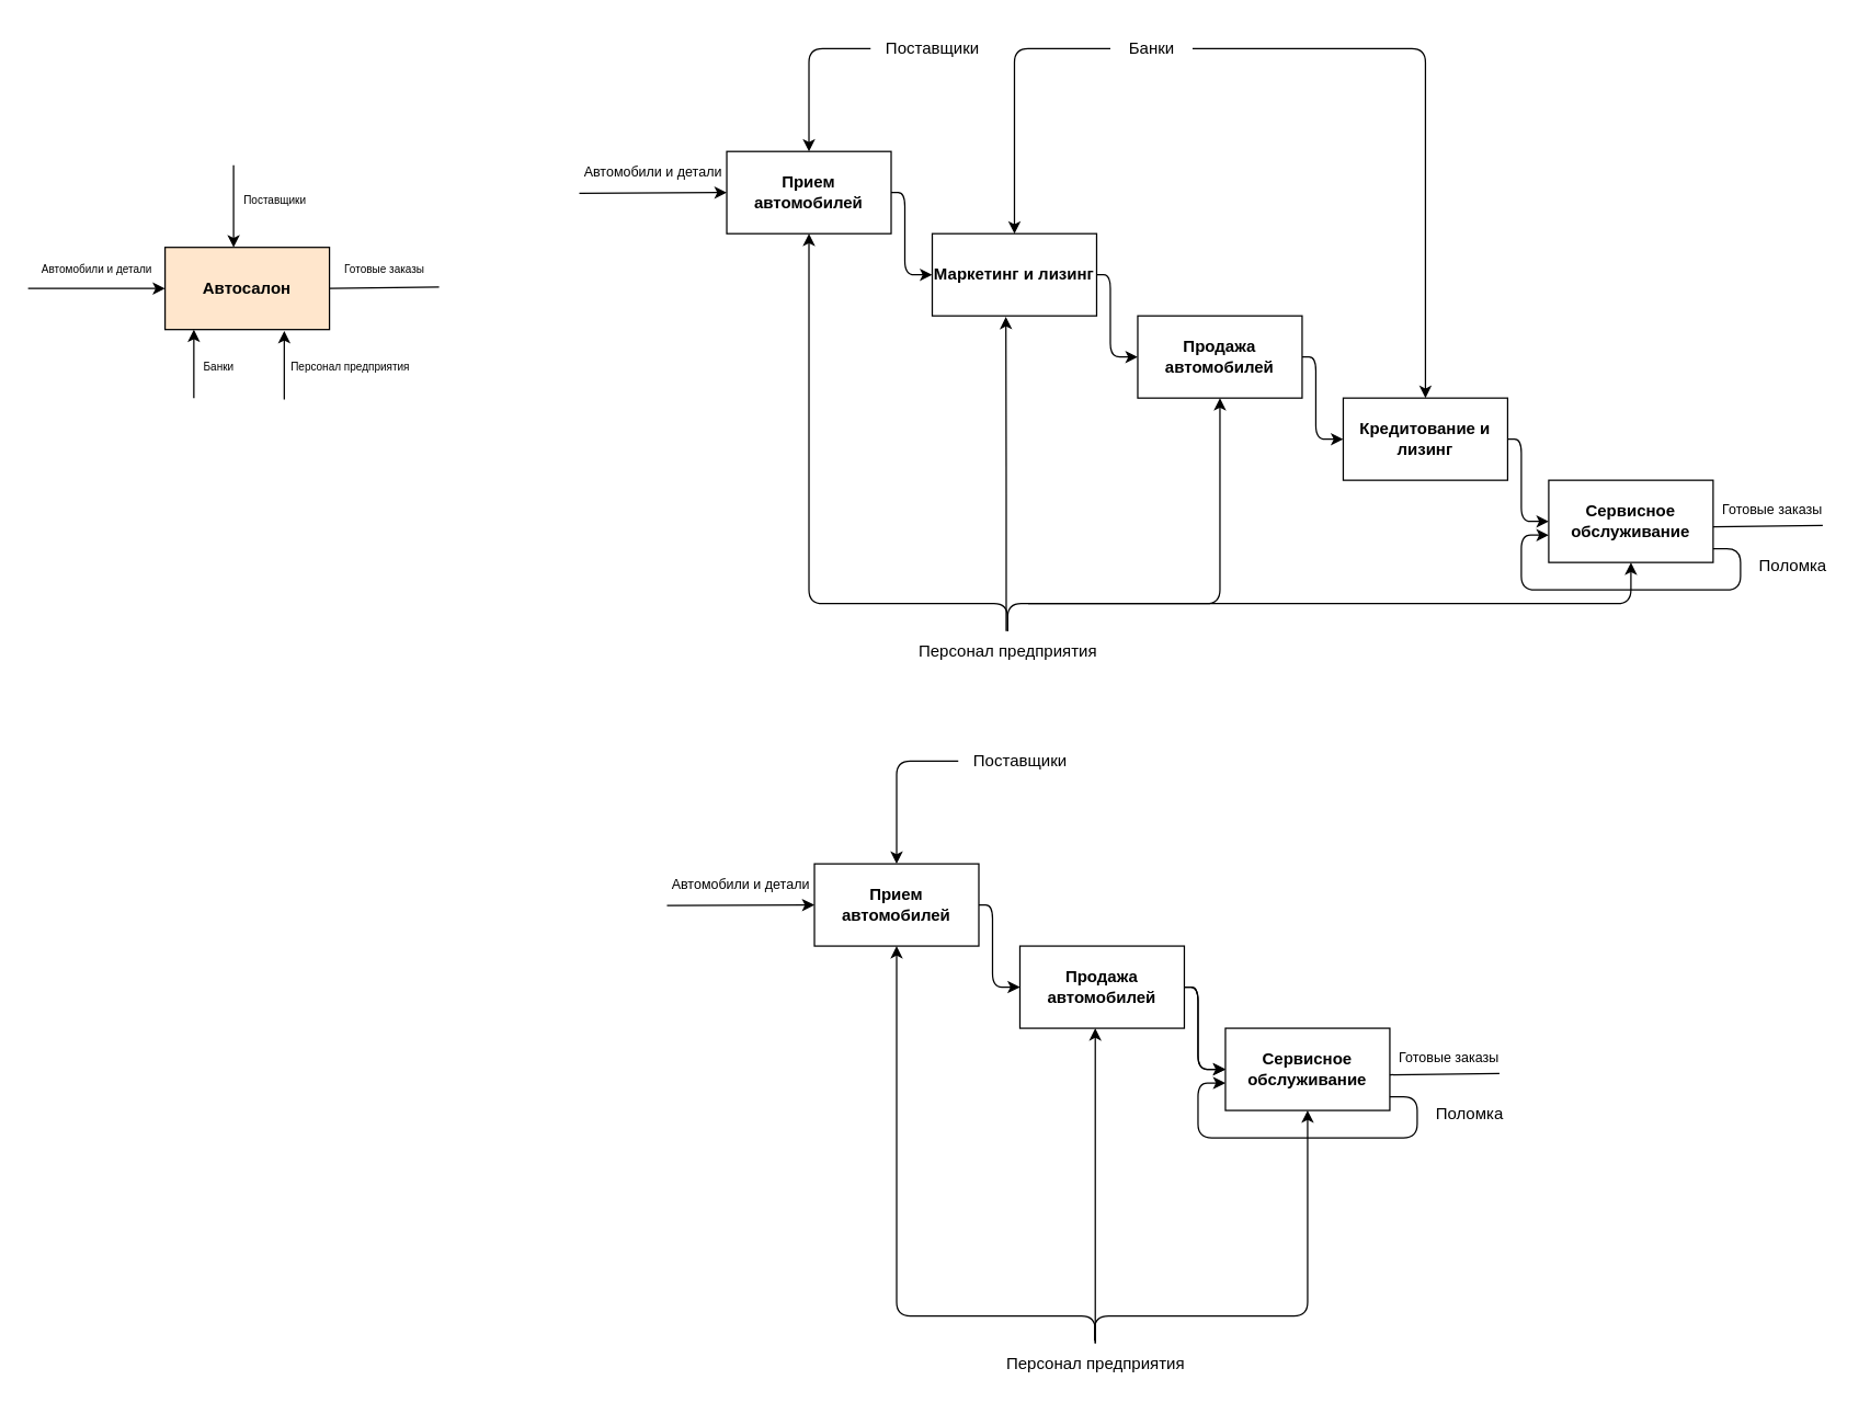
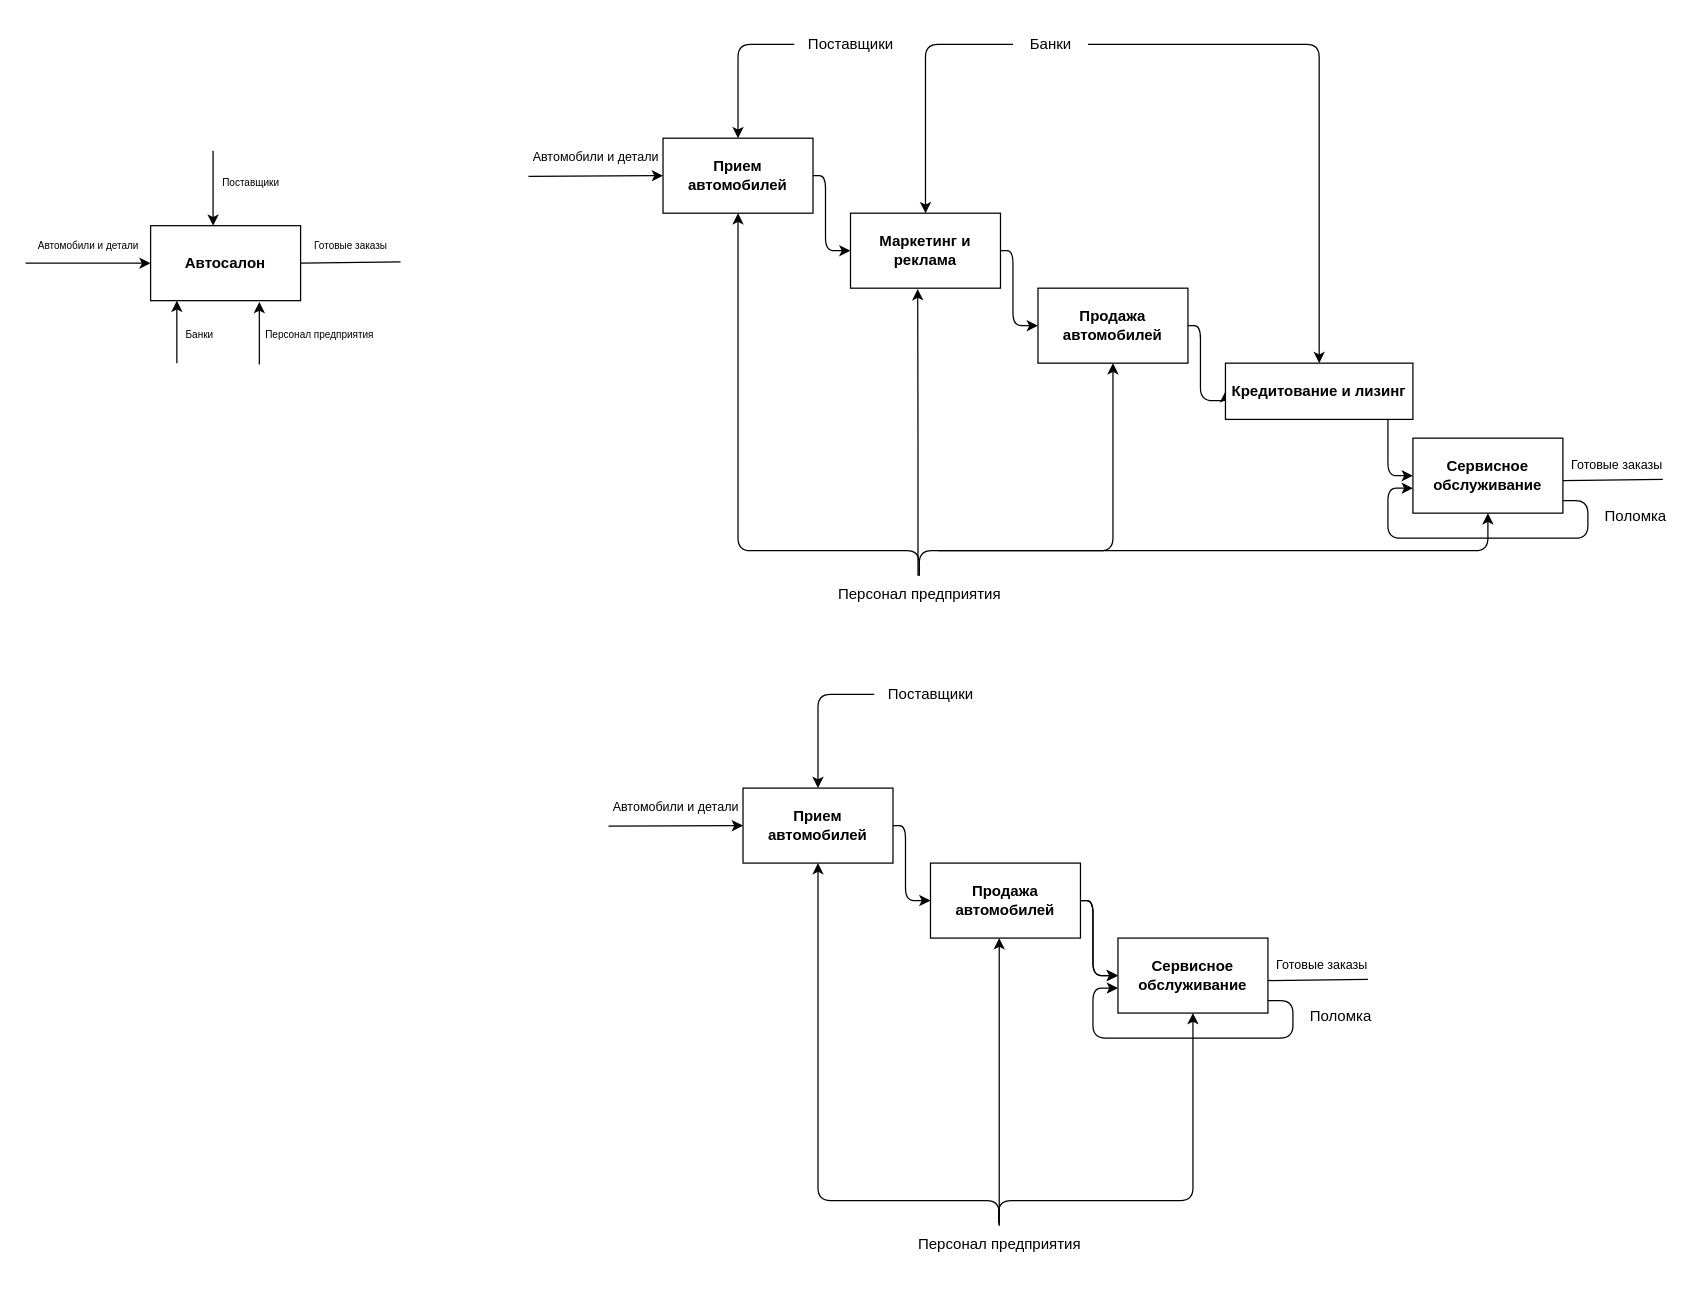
  <mxCell id="0" />
  <mxCell id="1" parent="0" />
- <mxCell id="2" value="&lt;b&gt;Автосалон&lt;/b&gt;" style="rounded=0;whiteSpace=wrap;html=1;fillColor=#ffe6cc;" parent="1" vertex="1"><mxGeometry x="120" y="180" width="120" height="60" as="geometry" /></mxCell>
+ <mxCell id="2" value="&lt;b&gt;Автосалон&lt;/b&gt;" style="rounded=0;whiteSpace=wrap;html=1;" parent="1" vertex="1"><mxGeometry x="120" y="180" width="120" height="60" as="geometry" /></mxCell>
  <mxCell id="3" value="&lt;font style=&quot;font-size: 8px;&quot;&gt;Поставщики&lt;/font&gt;" style="text;html=1;align=center;verticalAlign=middle;resizable=0;points=[];autosize=1;strokeColor=none;fillColor=none;" parent="1" vertex="1"><mxGeometry x="165" y="130" width="70" height="30" as="geometry" /></mxCell>
  <mxCell id="4" value="" style="endArrow=classic;html=1;rounded=0;entryX=0.25;entryY=0;entryDx=0;entryDy=0;" parent="1" edge="1"><mxGeometry width="50" height="50" relative="1" as="geometry"><mxPoint x="170" y="120" as="sourcePoint" /><mxPoint x="170" y="180" as="targetPoint" /></mxGeometry></mxCell>
  <mxCell id="5" value="&lt;font style=&quot;font-size: 8px;&quot;&gt;Банки&lt;/font&gt;" style="text;html=1;align=center;verticalAlign=middle;resizable=0;points=[];autosize=1;strokeColor=none;fillColor=none;" parent="1" vertex="1"><mxGeometry x="134" y="251" width="50" height="30" as="geometry" /></mxCell>
  <mxCell id="6" value="" style="endArrow=none;html=1;rounded=0;endFill=0;startArrow=classic;startFill=1;" parent="1" edge="1"><mxGeometry width="50" height="50" relative="1" as="geometry"><mxPoint x="141" y="240" as="sourcePoint" /><mxPoint x="141" y="290" as="targetPoint" /></mxGeometry></mxCell>
  <mxCell id="7" value="&lt;font style=&quot;font-size: 8px;&quot;&gt;Автомобили и детали&lt;/font&gt;" style="text;html=1;align=center;verticalAlign=middle;resizable=0;points=[];autosize=1;strokeColor=none;fillColor=none;" parent="1" vertex="1"><mxGeometry x="20" y="180" width="100" height="30" as="geometry" /></mxCell>
  <mxCell id="8" value="" style="endArrow=classic;html=1;rounded=0;entryX=0;entryY=0.5;entryDx=0;entryDy=0;" parent="1" target="2" edge="1"><mxGeometry width="50" height="50" relative="1" as="geometry"><mxPoint x="20" y="210" as="sourcePoint" /><mxPoint x="60" y="235" as="targetPoint" /></mxGeometry></mxCell>
  <mxCell id="9" value="&lt;font style=&quot;font-size: 8px;&quot;&gt;Готовые заказы&lt;/font&gt;" style="text;html=1;align=center;verticalAlign=middle;resizable=0;points=[];autosize=1;strokeColor=none;fillColor=none;" parent="1" vertex="1"><mxGeometry x="240" y="180" width="80" height="30" as="geometry" /></mxCell>
  <mxCell id="10" value="" style="endArrow=none;html=1;rounded=0;exitX=1;exitY=0.5;exitDx=0;exitDy=0;endFill=0;" parent="1" source="2" edge="1"><mxGeometry width="50" height="50" relative="1" as="geometry"><mxPoint x="280" y="208.89" as="sourcePoint" /><mxPoint x="320" y="209" as="targetPoint" /></mxGeometry></mxCell>
  <mxCell id="11" style="edgeStyle=orthogonalEdgeStyle;rounded=1;orthogonalLoop=1;jettySize=auto;html=1;entryX=0;entryY=0.5;entryDx=0;entryDy=0;" parent="1" source="12" target="16" edge="1"><mxGeometry relative="1" as="geometry"><Array as="points"><mxPoint x="660" y="140" /><mxPoint x="660" y="200" /></Array></mxGeometry></mxCell>
  <mxCell id="12" value="&lt;b&gt;Прием автомобилей&lt;/b&gt;" style="rounded=0;whiteSpace=wrap;html=1;" parent="1" vertex="1"><mxGeometry x="530" y="110" width="120" height="60" as="geometry" /></mxCell>
  <mxCell id="13" value="&lt;font style=&quot;font-size: 10px;&quot;&gt;Автомобили и детали&lt;/font&gt;" style="text;html=1;align=center;verticalAlign=middle;resizable=0;points=[];autosize=1;strokeColor=none;fillColor=none;" parent="1" vertex="1"><mxGeometry x="416" y="110" width="120" height="30" as="geometry" /></mxCell>
  <mxCell id="14" value="" style="endArrow=classic;html=1;rounded=0;entryX=0;entryY=0.5;entryDx=0;entryDy=0;exitX=0.053;exitY=1.017;exitDx=0;exitDy=0;exitPerimeter=0;" parent="1" source="13" edge="1"><mxGeometry width="50" height="50" relative="1" as="geometry"><mxPoint x="430" y="140" as="sourcePoint" /><mxPoint x="530" y="140" as="targetPoint" /></mxGeometry></mxCell>
  <mxCell id="15" style="edgeStyle=orthogonalEdgeStyle;rounded=1;orthogonalLoop=1;jettySize=auto;html=1;entryX=0;entryY=0.5;entryDx=0;entryDy=0;" parent="1" source="16" target="18" edge="1"><mxGeometry relative="1" as="geometry"><Array as="points"><mxPoint x="810" y="200" /><mxPoint x="810" y="260" /></Array></mxGeometry></mxCell>
- <mxCell id="16" value="&lt;b&gt;Маркетинг и лизинг&lt;/b&gt;" style="rounded=0;whiteSpace=wrap;html=1;" parent="1" vertex="1"><mxGeometry x="680" y="170" width="120" height="60" as="geometry" /></mxCell>
+ <mxCell id="16" value="&lt;b&gt;Маркетинг и реклама&lt;/b&gt;" style="rounded=0;whiteSpace=wrap;html=1;" parent="1" vertex="1"><mxGeometry x="680" y="170" width="120" height="60" as="geometry" /></mxCell>
  <mxCell id="17" style="edgeStyle=orthogonalEdgeStyle;rounded=1;orthogonalLoop=1;jettySize=auto;html=1;entryX=0;entryY=0.5;entryDx=0;entryDy=0;" parent="1" source="18" target="20" edge="1"><mxGeometry relative="1" as="geometry"><Array as="points"><mxPoint x="960" y="260" /><mxPoint x="960" y="320" /></Array></mxGeometry></mxCell>
  <mxCell id="18" value="&lt;b&gt;Продажа автомобилей&lt;/b&gt;" style="rounded=0;whiteSpace=wrap;html=1;" parent="1" vertex="1"><mxGeometry x="830" y="230" width="120" height="60" as="geometry" /></mxCell>
  <mxCell id="19" style="edgeStyle=orthogonalEdgeStyle;rounded=1;orthogonalLoop=1;jettySize=auto;html=1;entryX=0;entryY=0.5;entryDx=0;entryDy=0;" parent="1" source="20" target="21" edge="1"><mxGeometry relative="1" as="geometry"><Array as="points"><mxPoint x="1110" y="320" /><mxPoint x="1110" y="380" /></Array></mxGeometry></mxCell>
- <mxCell id="20" value="&lt;b&gt;Кредитование и лизинг&lt;/b&gt;" style="rounded=0;whiteSpace=wrap;html=1;" parent="1" vertex="1"><mxGeometry x="980" y="290" width="120" height="60" as="geometry" /></mxCell>
+ <mxCell id="20" value="&lt;b&gt;Кредитование и лизинг&lt;/b&gt;" style="rounded=0;whiteSpace=wrap;html=1;" parent="1" vertex="1"><mxGeometry x="980" y="290" width="150" height="45" as="geometry" /></mxCell>
  <mxCell id="21" value="&lt;b&gt;Сервисное обслуживание&lt;/b&gt;" style="rounded=0;whiteSpace=wrap;html=1;" parent="1" vertex="1"><mxGeometry x="1130" y="350" width="120" height="60" as="geometry" /></mxCell>
  <mxCell id="22" value="&lt;font style=&quot;font-size: 10px;&quot;&gt;Готовые заказы&lt;/font&gt;" style="text;html=1;align=center;verticalAlign=middle;resizable=0;points=[];autosize=1;strokeColor=none;fillColor=none;" parent="1" vertex="1"><mxGeometry x="1243" y="355.97" width="100" height="30" as="geometry" /></mxCell>
  <mxCell id="23" value="" style="endArrow=none;html=1;rounded=0;exitX=1;exitY=0.5;exitDx=0;exitDy=0;endFill=0;" parent="1" edge="1"><mxGeometry width="50" height="50" relative="1" as="geometry"><mxPoint x="1250" y="383.97" as="sourcePoint" /><mxPoint x="1330" y="382.97" as="targetPoint" /></mxGeometry></mxCell>
  <mxCell id="24" value="&lt;font style=&quot;font-size: 8px;&quot;&gt;Персонал предприятия&lt;/font&gt;" style="text;html=1;align=center;verticalAlign=middle;resizable=0;points=[];autosize=1;strokeColor=none;fillColor=none;" parent="1" vertex="1"><mxGeometry x="200" y="251" width="110" height="30" as="geometry" /></mxCell>
  <mxCell id="25" value="" style="endArrow=none;html=1;rounded=0;endFill=0;startArrow=classic;startFill=1;" parent="1" edge="1"><mxGeometry width="50" height="50" relative="1" as="geometry"><mxPoint x="207" y="241" as="sourcePoint" /><mxPoint x="207" y="291" as="targetPoint" /></mxGeometry></mxCell>
  <mxCell id="26" style="edgeStyle=orthogonalEdgeStyle;rounded=1;orthogonalLoop=1;jettySize=auto;html=1;entryX=0.5;entryY=0;entryDx=0;entryDy=0;jumpStyle=arc;" parent="1" source="27" target="12" edge="1"><mxGeometry relative="1" as="geometry"><Array as="points"><mxPoint x="590" y="35" /></Array></mxGeometry></mxCell>
  <mxCell id="27" value="Поставщики" style="text;html=1;align=center;verticalAlign=middle;resizable=0;points=[];autosize=1;strokeColor=none;fillColor=none;" parent="1" vertex="1"><mxGeometry x="635" y="20" width="90" height="30" as="geometry" /></mxCell>
  <mxCell id="28" style="edgeStyle=orthogonalEdgeStyle;rounded=1;orthogonalLoop=1;jettySize=auto;html=1;entryX=0.5;entryY=0;entryDx=0;entryDy=0;" parent="1" source="30" target="20" edge="1"><mxGeometry relative="1" as="geometry" /></mxCell>
  <mxCell id="29" style="edgeStyle=orthogonalEdgeStyle;rounded=1;orthogonalLoop=1;jettySize=auto;html=1;" parent="1" source="30" target="16" edge="1"><mxGeometry relative="1" as="geometry" /></mxCell>
  <mxCell id="30" value="Банки" style="text;html=1;align=center;verticalAlign=middle;resizable=0;points=[];autosize=1;strokeColor=none;fillColor=none;" parent="1" vertex="1"><mxGeometry x="810" y="20" width="60" height="30" as="geometry" /></mxCell>
  <mxCell id="31" style="edgeStyle=orthogonalEdgeStyle;rounded=1;orthogonalLoop=1;jettySize=auto;html=1;entryX=0.5;entryY=1;entryDx=0;entryDy=0;" parent="1" source="35" target="12" edge="1"><mxGeometry relative="1" as="geometry"><Array as="points"><mxPoint x="735" y="440" /><mxPoint x="590" y="440" /></Array></mxGeometry></mxCell>
  <mxCell id="32" style="edgeStyle=orthogonalEdgeStyle;rounded=1;orthogonalLoop=1;jettySize=auto;html=1;entryX=0.448;entryY=1.012;entryDx=0;entryDy=0;entryPerimeter=0;" parent="1" source="35" target="16" edge="1"><mxGeometry relative="1" as="geometry"><Array as="points"><mxPoint x="734" y="350" /><mxPoint x="734" y="350" /></Array></mxGeometry></mxCell>
  <mxCell id="33" style="edgeStyle=orthogonalEdgeStyle;rounded=1;orthogonalLoop=1;jettySize=auto;html=1;" parent="1" source="35" target="18" edge="1"><mxGeometry relative="1" as="geometry"><Array as="points"><mxPoint x="735" y="440" /><mxPoint x="890" y="440" /></Array></mxGeometry></mxCell>
  <mxCell id="34" style="edgeStyle=orthogonalEdgeStyle;rounded=1;orthogonalLoop=1;jettySize=auto;html=1;entryX=0.5;entryY=1;entryDx=0;entryDy=0;" parent="1" target="21" edge="1"><mxGeometry relative="1" as="geometry"><mxPoint x="750" y="440" as="sourcePoint" /><Array as="points"><mxPoint x="1190" y="440" /></Array></mxGeometry></mxCell>
  <mxCell id="35" value="Персонал предприятия" style="text;html=1;align=center;verticalAlign=middle;resizable=0;points=[];autosize=1;strokeColor=none;fillColor=none;" parent="1" vertex="1"><mxGeometry x="660" y="460" width="150" height="30" as="geometry" /></mxCell>
  <mxCell id="36" style="edgeStyle=orthogonalEdgeStyle;rounded=1;orthogonalLoop=1;jettySize=auto;html=1;" parent="1" source="21" edge="1"><mxGeometry relative="1" as="geometry"><mxPoint x="1130" y="390" as="targetPoint" /><Array as="points"><mxPoint x="1270" y="400" /><mxPoint x="1270" y="430" /><mxPoint x="1110" y="430" /><mxPoint x="1110" y="390" /></Array></mxGeometry></mxCell>
  <mxCell id="37" value="Поломка" style="text;html=1;align=center;verticalAlign=middle;resizable=0;points=[];autosize=1;strokeColor=none;fillColor=none;" parent="1" vertex="1"><mxGeometry x="1273" y="398" width="70" height="30" as="geometry" /></mxCell>
  <mxCell id="38" value="&lt;b&gt;Прием автомобилей&lt;/b&gt;" style="rounded=0;whiteSpace=wrap;html=1;" vertex="1" parent="1"><mxGeometry x="594" y="630" width="120" height="60" as="geometry" /></mxCell>
  <mxCell id="39" value="&lt;font style=&quot;font-size: 10px;&quot;&gt;Автомобили и детали&lt;/font&gt;" style="text;html=1;align=center;verticalAlign=middle;resizable=0;points=[];autosize=1;strokeColor=none;fillColor=none;" vertex="1" parent="1"><mxGeometry x="480" y="630" width="120" height="30" as="geometry" /></mxCell>
  <mxCell id="40" value="" style="endArrow=classic;html=1;rounded=0;entryX=0;entryY=0.5;entryDx=0;entryDy=0;exitX=0.053;exitY=1.017;exitDx=0;exitDy=0;exitPerimeter=0;" edge="1" parent="1" source="39"><mxGeometry width="50" height="50" relative="1" as="geometry"><mxPoint x="494" y="660" as="sourcePoint" /><mxPoint x="594" y="660" as="targetPoint" /></mxGeometry></mxCell>
  <mxCell id="41" style="edgeStyle=orthogonalEdgeStyle;rounded=1;orthogonalLoop=1;jettySize=auto;html=1;entryX=0;entryY=0.5;entryDx=0;entryDy=0;" edge="1" parent="1" target="43"><mxGeometry relative="1" as="geometry"><Array as="points"><mxPoint x="724" y="660" /><mxPoint x="724" y="720" /></Array><mxPoint x="714" y="660" as="sourcePoint" /></mxGeometry></mxCell>
  <mxCell id="42" style="edgeStyle=orthogonalEdgeStyle;rounded=1;orthogonalLoop=1;jettySize=auto;html=1;entryX=0;entryY=0.5;entryDx=0;entryDy=0;" edge="1" parent="1" source="43"><mxGeometry relative="1" as="geometry"><Array as="points"><mxPoint x="874" y="720" /><mxPoint x="874" y="780" /></Array><mxPoint x="894" y="780" as="targetPoint" /></mxGeometry></mxCell>
  <mxCell id="43" value="&lt;b&gt;Продажа автомобилей&lt;/b&gt;" style="rounded=0;whiteSpace=wrap;html=1;" vertex="1" parent="1"><mxGeometry x="744" y="690" width="120" height="60" as="geometry" /></mxCell>
  <mxCell id="44" style="edgeStyle=orthogonalEdgeStyle;rounded=1;orthogonalLoop=1;jettySize=auto;html=1;entryX=0;entryY=0.5;entryDx=0;entryDy=0;" edge="1" parent="1" target="45"><mxGeometry relative="1" as="geometry"><Array as="points"><mxPoint x="874" y="720" /><mxPoint x="874" y="780" /></Array><mxPoint x="864" y="720" as="sourcePoint" /></mxGeometry></mxCell>
  <mxCell id="45" value="&lt;b&gt;Сервисное обслуживание&lt;/b&gt;" style="rounded=0;whiteSpace=wrap;html=1;" vertex="1" parent="1"><mxGeometry x="894" y="750" width="120" height="60" as="geometry" /></mxCell>
  <mxCell id="46" value="&lt;font style=&quot;font-size: 10px;&quot;&gt;Готовые заказы&lt;/font&gt;" style="text;html=1;align=center;verticalAlign=middle;resizable=0;points=[];autosize=1;strokeColor=none;fillColor=none;" vertex="1" parent="1"><mxGeometry x="1007" y="755.97" width="100" height="30" as="geometry" /></mxCell>
  <mxCell id="47" value="" style="endArrow=none;html=1;rounded=0;exitX=1;exitY=0.5;exitDx=0;exitDy=0;endFill=0;" edge="1" parent="1"><mxGeometry width="50" height="50" relative="1" as="geometry"><mxPoint x="1014" y="783.97" as="sourcePoint" /><mxPoint x="1094" y="782.97" as="targetPoint" /></mxGeometry></mxCell>
  <mxCell id="48" style="edgeStyle=orthogonalEdgeStyle;rounded=1;orthogonalLoop=1;jettySize=auto;html=1;entryX=0.5;entryY=0;entryDx=0;entryDy=0;jumpStyle=arc;" edge="1" parent="1" source="49" target="38"><mxGeometry relative="1" as="geometry"><Array as="points"><mxPoint x="654" y="555" /></Array></mxGeometry></mxCell>
  <mxCell id="49" value="Поставщики" style="text;html=1;align=center;verticalAlign=middle;resizable=0;points=[];autosize=1;strokeColor=none;fillColor=none;" vertex="1" parent="1"><mxGeometry x="699" y="540" width="90" height="30" as="geometry" /></mxCell>
  <mxCell id="50" style="edgeStyle=orthogonalEdgeStyle;rounded=1;orthogonalLoop=1;jettySize=auto;html=1;entryX=0.5;entryY=1;entryDx=0;entryDy=0;" edge="1" parent="1" source="53" target="38"><mxGeometry relative="1" as="geometry"><Array as="points"><mxPoint x="799" y="960" /><mxPoint x="654" y="960" /></Array></mxGeometry></mxCell>
  <mxCell id="51" style="edgeStyle=orthogonalEdgeStyle;rounded=1;orthogonalLoop=1;jettySize=auto;html=1;" edge="1" parent="1" source="53" target="43"><mxGeometry relative="1" as="geometry"><Array as="points"><mxPoint x="799" y="850" /><mxPoint x="799" y="850" /></Array></mxGeometry></mxCell>
  <mxCell id="52" style="edgeStyle=orthogonalEdgeStyle;rounded=1;orthogonalLoop=1;jettySize=auto;html=1;entryX=0.5;entryY=1;entryDx=0;entryDy=0;exitX=0.497;exitY=-0.068;exitDx=0;exitDy=0;exitPerimeter=0;" edge="1" parent="1" target="45" source="53"><mxGeometry relative="1" as="geometry"><mxPoint x="800" y="960" as="sourcePoint" /><Array as="points"><mxPoint x="799" y="960" /><mxPoint x="954" y="960" /></Array></mxGeometry></mxCell>
  <mxCell id="53" value="Персонал предприятия" style="text;html=1;align=center;verticalAlign=middle;resizable=0;points=[];autosize=1;strokeColor=none;fillColor=none;" vertex="1" parent="1"><mxGeometry x="724" y="980" width="150" height="30" as="geometry" /></mxCell>
  <mxCell id="54" style="edgeStyle=orthogonalEdgeStyle;rounded=1;orthogonalLoop=1;jettySize=auto;html=1;" edge="1" parent="1" source="45"><mxGeometry relative="1" as="geometry"><mxPoint x="894" y="790" as="targetPoint" /><Array as="points"><mxPoint x="1034" y="800" /><mxPoint x="1034" y="830" /><mxPoint x="874" y="830" /><mxPoint x="874" y="790" /></Array></mxGeometry></mxCell>
  <mxCell id="55" value="Поломка" style="text;html=1;align=center;verticalAlign=middle;resizable=0;points=[];autosize=1;strokeColor=none;fillColor=none;" vertex="1" parent="1"><mxGeometry x="1037" y="798" width="70" height="30" as="geometry" /></mxCell>
